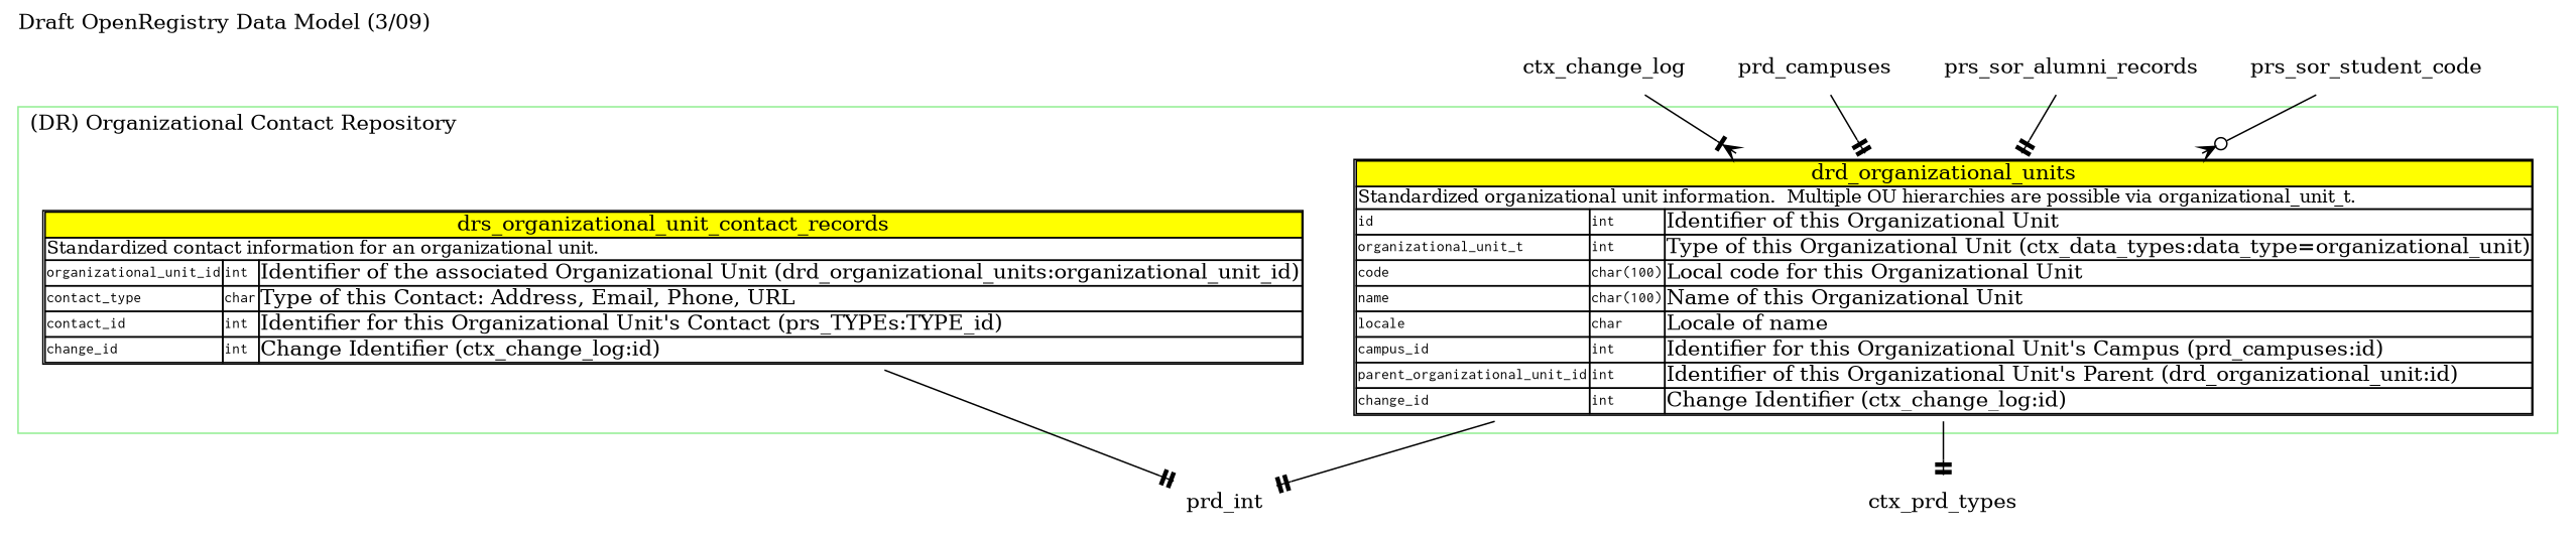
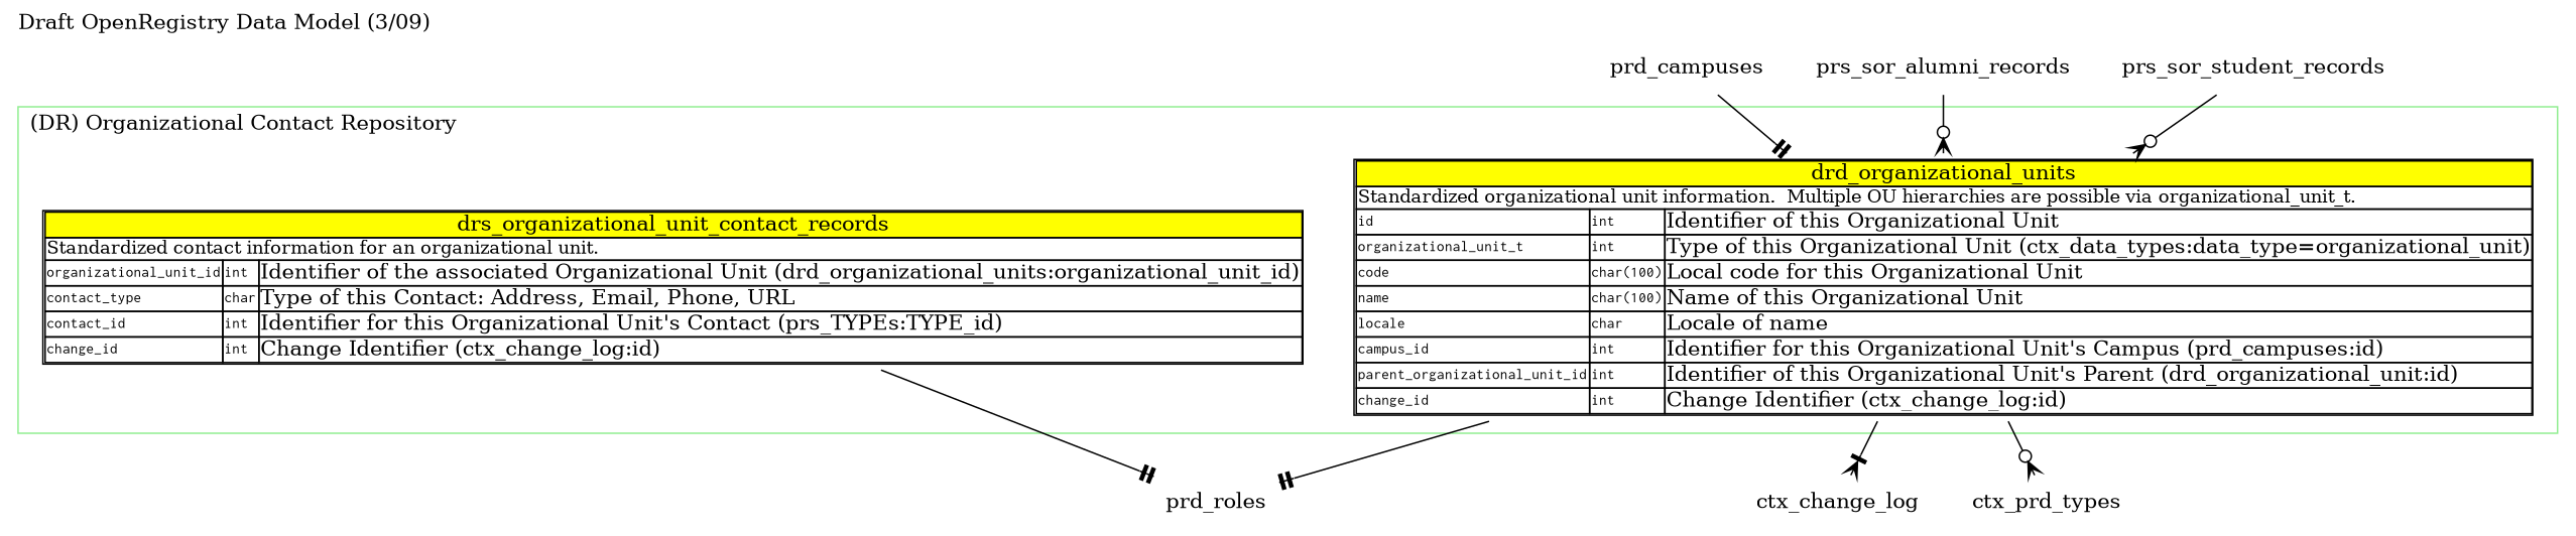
  digraph {
    label="Draft OpenRegistry Data Model (3/09)"
    labeljust=l
    labelloc=t
    rankdir=TB
    node [labeljust=l shape=plaintext color=black]
    edge [arrowhead=teetee arrowtail=teetee]
    n1 [label=<<table cellborder="1" cellpadding="0" cellspacing="0"> <tr>  <td bgcolor="yellow" colspan="3"><font point-size="14">drs_organizational_unit_contact_records</font></td> </tr> <tr>  <td align="left" colspan="3"><font point-size="12">Standardized contact information for an organizational unit.</font></td> </tr> <tr>  <td align="left"><font face="Courier" point-size="10">organizational_unit_id</font></td>  <td align="left"><font face="Courier" point-size="10">int</font></td>  <td align="left">Identifier of the associated Organizational Unit (drd_organizational_units:organizational_unit_id)</td> </tr> <tr>  <td align="left"><font face="Courier" point-size="10">contact_type</font></td>  <td align="left"><font face="Courier" point-size="10">char</font></td>  <td align="left">Type of this Contact: Address, Email, Phone, URL</td> </tr> <tr>  <td align="left"><font face="Courier" point-size="10">contact_id</font></td>  <td align="left"><font face="Courier" point-size="10">int</font></td>  <td align="left">Identifier for this Organizational Unit's Contact (prs_TYPEs:TYPE_id)</td> </tr> <tr>  <td align="left"><font face="Courier" point-size="10">change_id</font></td>  <td align="left"><font face="Courier" point-size="10">int</font></td>  <td align="left">Change Identifier (ctx_change_log:id)</td> </tr>    </table>> color=""]
    n2 [label=<<table cellborder="1" cellpadding="0" cellspacing="0"> <tr>  <td bgcolor="yellow" colspan="3"><font point-size="14">drd_organizational_units</font></td> </tr> <tr>  <td align="left" colspan="3"><font point-size="12">Standardized organizational unit information.  Multiple OU hierarchies are possible via organizational_unit_t.</font></td> </tr> <tr>  <td align="left"><font face="Courier" point-size="10">id</font></td>  <td align="left"><font face="Courier" point-size="10">int</font></td>  <td align="left">Identifier of this Organizational Unit</td> </tr> <tr>  <td align="left"><font face="Courier" point-size="10">organizational_unit_t</font></td>  <td align="left"><font face="Courier" point-size="10">int</font></td>  <td align="left">Type of this Organizational Unit (ctx_data_types:data_type=organizational_unit)</td> </tr> <tr>  <td align="left"><font face="Courier" point-size="10">code</font></td>  <td align="left"><font face="Courier" point-size="10">char(100)</font></td>  <td align="left">Local code for this Organizational Unit</td> </tr> <tr>  <td align="left"><font face="Courier" point-size="10">name</font></td>  <td align="left"><font face="Courier" point-size="10">char(100)</font></td>  <td align="left">Name of this Organizational Unit</td> </tr> <tr>  <td align="left"><font face="Courier" point-size="10">locale</font></td>  <td align="left"><font face="Courier" point-size="10">char</font></td>  <td align="left">Locale of name</td> </tr> <tr>  <td align="left"><font face="Courier" point-size="10">campus_id</font></td>  <td align="left"><font face="Courier" point-size="10">int</font></td>  <td align="left">Identifier for this Organizational Unit's Campus (prd_campuses:id)</td> </tr> <tr>  <td align="left"><font face="Courier" point-size="10">parent_organizational_unit_id</font></td>  <td align="left"><font face="Courier" point-size="10">int</font></td>  <td align="left">Identifier of this Organizational Unit's Parent (drd_organizational_unit:id)</td> </tr> <tr>  <td align="left"><font face="Courier" point-size="10">change_id</font></td>  <td align="left"><font face="Courier" point-size="10">int</font></td>  <td align="left">Change Identifier (ctx_change_log:id)</td> </tr>    </table>> color=""]
-   prd_roles [label=prd_int]
+   prd_roles
    ctx_change_log
    n5 [label=ctx_prd_types]
    prd_campuses
    prs_sor_alumni_records
-   prs_sor_student_records [color=red label=prs_sor_student_code]
+   prs_sor_student_records [color=red]
    subgraph cluster_1 {
      color=lightgreen
      label="(DR) Organizational Contact Repository"
      n1
      n2
    }
    n1 -> prd_roles [arrowtail=crowodot]
    n2 -> prd_roles [arrowtail=crowodot]
-   ctx_change_log -> n2 [arrowhead=crowotee]
-   n2 -> n5
+   n2 -> ctx_change_log [arrowhead=crowotee]
+   n2 -> n5 [arrowhead=crowodot]
    prd_campuses -> n2 [arrowtail=crowodot]
-   prs_sor_alumni_records -> n2
+   prs_sor_alumni_records -> n2 [arrowhead=crowodot]
    prs_sor_student_records -> n2 [arrowhead=crowodot]
  }
